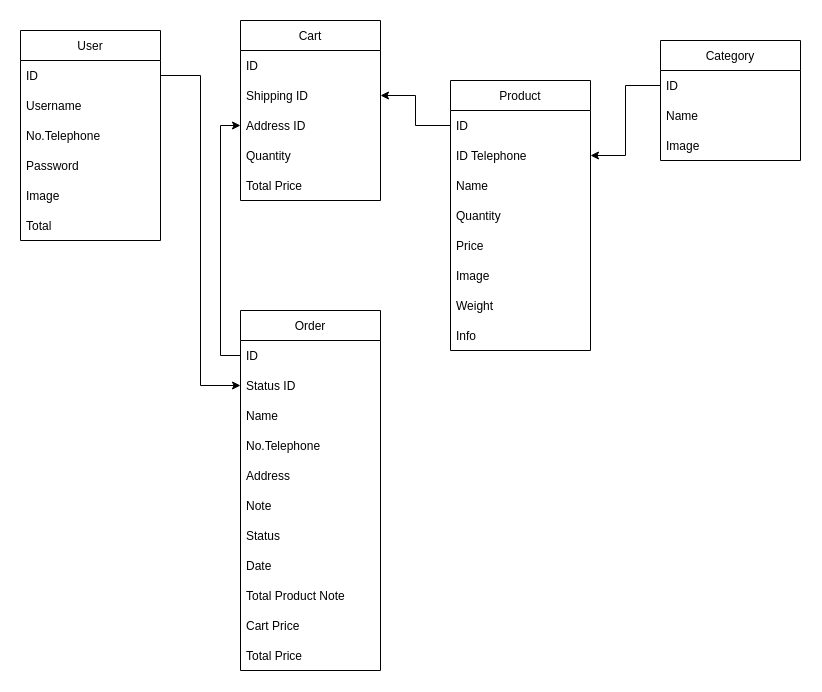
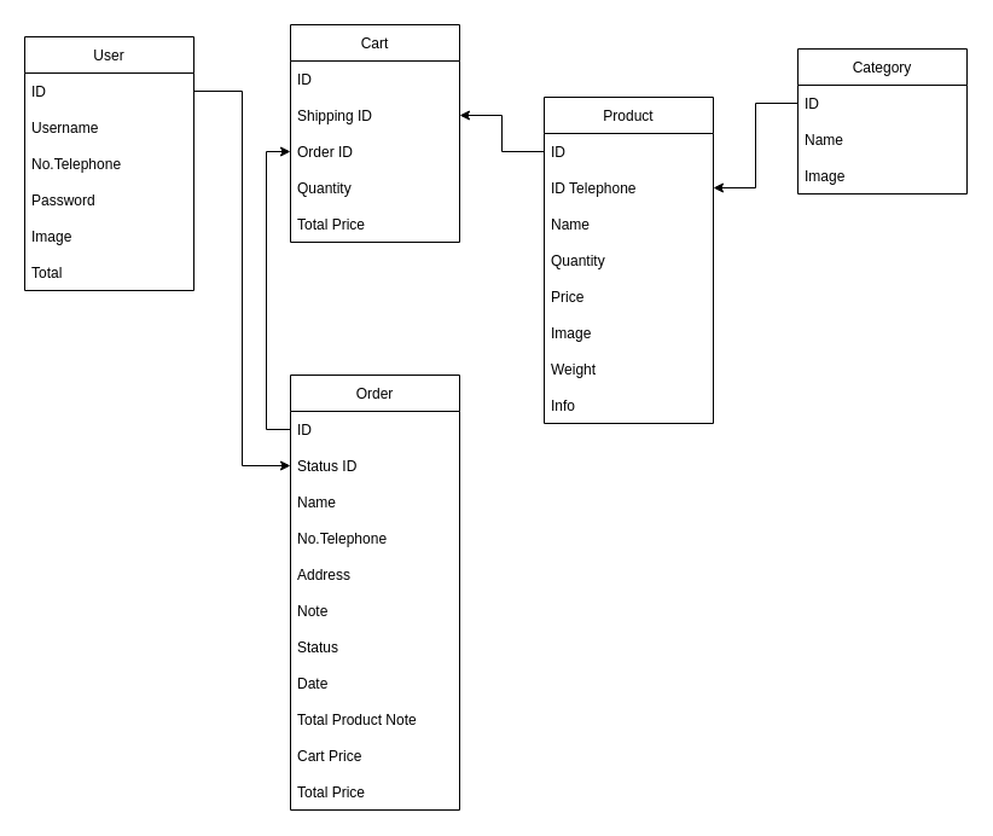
  <mxCell id="0" />
  <mxCell id="1" parent="0" />
  <mxCell id="2" value="User" style="swimlane;fontStyle=0;childLayout=stackLayout;horizontal=1;startSize=30;horizontalStack=0;resizeParent=1;resizeParentMax=0;resizeLast=0;collapsible=1;marginBottom=0;" parent="1" vertex="1"><mxGeometry x="20" y="30" width="140" height="210" as="geometry" /></mxCell>
  <mxCell id="3" value="ID" style="text;strokeColor=none;fillColor=none;align=left;verticalAlign=middle;spacingLeft=4;spacingRight=4;overflow=hidden;points=[[0,0.5],[1,0.5]];portConstraint=eastwest;rotatable=0;" parent="2" vertex="1"><mxGeometry y="30" width="140" height="30" as="geometry" /></mxCell>
  <mxCell id="4" value="Username" style="text;strokeColor=none;fillColor=none;align=left;verticalAlign=middle;spacingLeft=4;spacingRight=4;overflow=hidden;points=[[0,0.5],[1,0.5]];portConstraint=eastwest;rotatable=0;" parent="2" vertex="1"><mxGeometry y="60" width="140" height="30" as="geometry" /></mxCell>
  <mxCell id="5" value="No.Telephone" style="text;strokeColor=none;fillColor=none;align=left;verticalAlign=middle;spacingLeft=4;spacingRight=4;overflow=hidden;points=[[0,0.5],[1,0.5]];portConstraint=eastwest;rotatable=0;" parent="2" vertex="1"><mxGeometry y="90" width="140" height="30" as="geometry" /></mxCell>
  <mxCell id="6" value="Password" style="text;strokeColor=none;fillColor=none;align=left;verticalAlign=middle;spacingLeft=4;spacingRight=4;overflow=hidden;points=[[0,0.5],[1,0.5]];portConstraint=eastwest;rotatable=0;" parent="2" vertex="1"><mxGeometry y="120" width="140" height="30" as="geometry" /></mxCell>
  <mxCell id="7" value="Image" style="text;strokeColor=none;fillColor=none;align=left;verticalAlign=middle;spacingLeft=4;spacingRight=4;overflow=hidden;points=[[0,0.5],[1,0.5]];portConstraint=eastwest;rotatable=0;" parent="2" vertex="1"><mxGeometry y="150" width="140" height="30" as="geometry" /></mxCell>
  <mxCell id="8" value="Total" style="text;strokeColor=none;fillColor=none;align=left;verticalAlign=middle;spacingLeft=4;spacingRight=4;overflow=hidden;points=[[0,0.5],[1,0.5]];portConstraint=eastwest;rotatable=0;" parent="2" vertex="1"><mxGeometry y="180" width="140" height="30" as="geometry" /></mxCell>
  <mxCell id="9" value="Product" style="swimlane;fontStyle=0;childLayout=stackLayout;horizontal=1;startSize=30;horizontalStack=0;resizeParent=1;resizeParentMax=0;resizeLast=0;collapsible=1;marginBottom=0;" parent="1" vertex="1"><mxGeometry x="450" y="80" width="140" height="270" as="geometry" /></mxCell>
  <mxCell id="10" value="ID" style="text;strokeColor=none;fillColor=none;align=left;verticalAlign=middle;spacingLeft=4;spacingRight=4;overflow=hidden;points=[[0,0.5],[1,0.5]];portConstraint=eastwest;rotatable=0;" parent="9" vertex="1"><mxGeometry y="30" width="140" height="30" as="geometry" /></mxCell>
  <mxCell id="11" value="ID Telephone" style="text;strokeColor=none;fillColor=none;align=left;verticalAlign=middle;spacingLeft=4;spacingRight=4;overflow=hidden;points=[[0,0.5],[1,0.5]];portConstraint=eastwest;rotatable=0;" parent="9" vertex="1"><mxGeometry y="60" width="140" height="30" as="geometry" /></mxCell>
  <mxCell id="12" value="Name" style="text;strokeColor=none;fillColor=none;align=left;verticalAlign=middle;spacingLeft=4;spacingRight=4;overflow=hidden;points=[[0,0.5],[1,0.5]];portConstraint=eastwest;rotatable=0;" parent="9" vertex="1"><mxGeometry y="90" width="140" height="30" as="geometry" /></mxCell>
  <mxCell id="13" value="Quantity" style="text;strokeColor=none;fillColor=none;align=left;verticalAlign=middle;spacingLeft=4;spacingRight=4;overflow=hidden;points=[[0,0.5],[1,0.5]];portConstraint=eastwest;rotatable=0;" parent="9" vertex="1"><mxGeometry y="120" width="140" height="30" as="geometry" /></mxCell>
  <mxCell id="14" value="Price" style="text;strokeColor=none;fillColor=none;align=left;verticalAlign=middle;spacingLeft=4;spacingRight=4;overflow=hidden;points=[[0,0.5],[1,0.5]];portConstraint=eastwest;rotatable=0;" parent="9" vertex="1"><mxGeometry y="150" width="140" height="30" as="geometry" /></mxCell>
  <mxCell id="15" value="Image" style="text;strokeColor=none;fillColor=none;align=left;verticalAlign=middle;spacingLeft=4;spacingRight=4;overflow=hidden;points=[[0,0.5],[1,0.5]];portConstraint=eastwest;rotatable=0;" vertex="1" parent="9"><mxGeometry y="180" width="140" height="30" as="geometry" /></mxCell>
  <mxCell id="16" value="Weight" style="text;strokeColor=none;fillColor=none;align=left;verticalAlign=middle;spacingLeft=4;spacingRight=4;overflow=hidden;points=[[0,0.5],[1,0.5]];portConstraint=eastwest;rotatable=0;" vertex="1" parent="9"><mxGeometry y="210" width="140" height="30" as="geometry" /></mxCell>
  <mxCell id="17" value="Info" style="text;strokeColor=none;fillColor=none;align=left;verticalAlign=middle;spacingLeft=4;spacingRight=4;overflow=hidden;points=[[0,0.5],[1,0.5]];portConstraint=eastwest;rotatable=0;" vertex="1" parent="9"><mxGeometry y="240" width="140" height="30" as="geometry" /></mxCell>
  <mxCell id="18" value="Category" style="swimlane;fontStyle=0;childLayout=stackLayout;horizontal=1;startSize=30;horizontalStack=0;resizeParent=1;resizeParentMax=0;resizeLast=0;collapsible=1;marginBottom=0;" parent="1" vertex="1"><mxGeometry x="660" y="40" width="140" height="120" as="geometry" /></mxCell>
  <mxCell id="19" value="ID" style="text;strokeColor=none;fillColor=none;align=left;verticalAlign=middle;spacingLeft=4;spacingRight=4;overflow=hidden;points=[[0,0.5],[1,0.5]];portConstraint=eastwest;rotatable=0;" parent="18" vertex="1"><mxGeometry y="30" width="140" height="30" as="geometry" /></mxCell>
  <mxCell id="20" value="Name" style="text;strokeColor=none;fillColor=none;align=left;verticalAlign=middle;spacingLeft=4;spacingRight=4;overflow=hidden;points=[[0,0.5],[1,0.5]];portConstraint=eastwest;rotatable=0;" parent="18" vertex="1"><mxGeometry y="60" width="140" height="30" as="geometry" /></mxCell>
  <mxCell id="21" value="Image" style="text;strokeColor=none;fillColor=none;align=left;verticalAlign=middle;spacingLeft=4;spacingRight=4;overflow=hidden;points=[[0,0.5],[1,0.5]];portConstraint=eastwest;rotatable=0;" vertex="1" parent="18"><mxGeometry y="90" width="140" height="30" as="geometry" /></mxCell>
  <mxCell id="22" style="edgeStyle=orthogonalEdgeStyle;rounded=0;orthogonalLoop=1;jettySize=auto;html=1;exitX=0;exitY=0.5;exitDx=0;exitDy=0;entryX=1;entryY=0.5;entryDx=0;entryDy=0;" parent="1" source="19" target="11" edge="1"><mxGeometry relative="1" as="geometry" /></mxCell>
  <mxCell id="23" value="Cart" style="swimlane;fontStyle=0;childLayout=stackLayout;horizontal=1;startSize=30;horizontalStack=0;resizeParent=1;resizeParentMax=0;resizeLast=0;collapsible=1;marginBottom=0;" parent="1" vertex="1"><mxGeometry x="240" y="20" width="140" height="180" as="geometry" /></mxCell>
  <mxCell id="24" value="ID" style="text;strokeColor=none;fillColor=none;align=left;verticalAlign=middle;spacingLeft=4;spacingRight=4;overflow=hidden;points=[[0,0.5],[1,0.5]];portConstraint=eastwest;rotatable=0;" parent="23" vertex="1"><mxGeometry y="30" width="140" height="30" as="geometry" /></mxCell>
  <mxCell id="25" value="Shipping ID" style="text;strokeColor=none;fillColor=none;align=left;verticalAlign=middle;spacingLeft=4;spacingRight=4;overflow=hidden;points=[[0,0.5],[1,0.5]];portConstraint=eastwest;rotatable=0;" parent="23" vertex="1"><mxGeometry y="60" width="140" height="30" as="geometry" /></mxCell>
- <mxCell id="26" value="Address ID" style="text;strokeColor=none;fillColor=none;align=left;verticalAlign=middle;spacingLeft=4;spacingRight=4;overflow=hidden;points=[[0,0.5],[1,0.5]];portConstraint=eastwest;rotatable=0;" parent="23" vertex="1"><mxGeometry y="90" width="140" height="30" as="geometry" /></mxCell>
+ <mxCell id="26" value="Order ID" style="text;strokeColor=none;fillColor=none;align=left;verticalAlign=middle;spacingLeft=4;spacingRight=4;overflow=hidden;points=[[0,0.5],[1,0.5]];portConstraint=eastwest;rotatable=0;" parent="23" vertex="1"><mxGeometry y="90" width="140" height="30" as="geometry" /></mxCell>
  <mxCell id="27" value="Quantity" style="text;strokeColor=none;fillColor=none;align=left;verticalAlign=middle;spacingLeft=4;spacingRight=4;overflow=hidden;points=[[0,0.5],[1,0.5]];portConstraint=eastwest;rotatable=0;" parent="23" vertex="1"><mxGeometry y="120" width="140" height="30" as="geometry" /></mxCell>
  <mxCell id="28" value="Total Price" style="text;strokeColor=none;fillColor=none;align=left;verticalAlign=middle;spacingLeft=4;spacingRight=4;overflow=hidden;points=[[0,0.5],[1,0.5]];portConstraint=eastwest;rotatable=0;" parent="23" vertex="1"><mxGeometry y="150" width="140" height="30" as="geometry" /></mxCell>
  <mxCell id="29" style="edgeStyle=orthogonalEdgeStyle;rounded=0;orthogonalLoop=1;jettySize=auto;html=1;exitX=0;exitY=0.5;exitDx=0;exitDy=0;entryX=1;entryY=0.5;entryDx=0;entryDy=0;" parent="1" source="10" target="25" edge="1"><mxGeometry relative="1" as="geometry" /></mxCell>
  <mxCell id="30" value="Order" style="swimlane;fontStyle=0;childLayout=stackLayout;horizontal=1;startSize=30;horizontalStack=0;resizeParent=1;resizeParentMax=0;resizeLast=0;collapsible=1;marginBottom=0;" parent="1" vertex="1"><mxGeometry x="240" y="310" width="140" height="360" as="geometry" /></mxCell>
  <mxCell id="31" value="ID" style="text;strokeColor=none;fillColor=none;align=left;verticalAlign=middle;spacingLeft=4;spacingRight=4;overflow=hidden;points=[[0,0.5],[1,0.5]];portConstraint=eastwest;rotatable=0;" parent="30" vertex="1"><mxGeometry y="30" width="140" height="30" as="geometry" /></mxCell>
  <mxCell id="32" value="Status ID" style="text;strokeColor=none;fillColor=none;align=left;verticalAlign=middle;spacingLeft=4;spacingRight=4;overflow=hidden;points=[[0,0.5],[1,0.5]];portConstraint=eastwest;rotatable=0;" parent="30" vertex="1"><mxGeometry y="60" width="140" height="30" as="geometry" /></mxCell>
  <mxCell id="33" value="Name" style="text;strokeColor=none;fillColor=none;align=left;verticalAlign=middle;spacingLeft=4;spacingRight=4;overflow=hidden;points=[[0,0.5],[1,0.5]];portConstraint=eastwest;rotatable=0;" parent="30" vertex="1"><mxGeometry y="90" width="140" height="30" as="geometry" /></mxCell>
  <mxCell id="34" value="No.Telephone" style="text;strokeColor=none;fillColor=none;align=left;verticalAlign=middle;spacingLeft=4;spacingRight=4;overflow=hidden;points=[[0,0.5],[1,0.5]];portConstraint=eastwest;rotatable=0;" parent="30" vertex="1"><mxGeometry y="120" width="140" height="30" as="geometry" /></mxCell>
  <mxCell id="35" value="Address" style="text;strokeColor=none;fillColor=none;align=left;verticalAlign=middle;spacingLeft=4;spacingRight=4;overflow=hidden;points=[[0,0.5],[1,0.5]];portConstraint=eastwest;rotatable=0;" parent="30" vertex="1"><mxGeometry y="150" width="140" height="30" as="geometry" /></mxCell>
  <mxCell id="36" value="Note" style="text;strokeColor=none;fillColor=none;align=left;verticalAlign=middle;spacingLeft=4;spacingRight=4;overflow=hidden;points=[[0,0.5],[1,0.5]];portConstraint=eastwest;rotatable=0;" parent="30" vertex="1"><mxGeometry y="180" width="140" height="30" as="geometry" /></mxCell>
  <mxCell id="37" value="Status" style="text;strokeColor=none;fillColor=none;align=left;verticalAlign=middle;spacingLeft=4;spacingRight=4;overflow=hidden;points=[[0,0.5],[1,0.5]];portConstraint=eastwest;rotatable=0;" parent="30" vertex="1"><mxGeometry y="210" width="140" height="30" as="geometry" /></mxCell>
  <mxCell id="38" value="Date" style="text;strokeColor=none;fillColor=none;align=left;verticalAlign=middle;spacingLeft=4;spacingRight=4;overflow=hidden;points=[[0,0.5],[1,0.5]];portConstraint=eastwest;rotatable=0;" parent="30" vertex="1"><mxGeometry y="240" width="140" height="30" as="geometry" /></mxCell>
  <mxCell id="39" value="Total Product Note" style="text;strokeColor=none;fillColor=none;align=left;verticalAlign=middle;spacingLeft=4;spacingRight=4;overflow=hidden;points=[[0,0.5],[1,0.5]];portConstraint=eastwest;rotatable=0;" parent="30" vertex="1"><mxGeometry y="270" width="140" height="30" as="geometry" /></mxCell>
  <mxCell id="40" value="Cart Price" style="text;strokeColor=none;fillColor=none;align=left;verticalAlign=middle;spacingLeft=4;spacingRight=4;overflow=hidden;points=[[0,0.5],[1,0.5]];portConstraint=eastwest;rotatable=0;" parent="30" vertex="1"><mxGeometry y="300" width="140" height="30" as="geometry" /></mxCell>
  <mxCell id="41" value="Total Price" style="text;strokeColor=none;fillColor=none;align=left;verticalAlign=middle;spacingLeft=4;spacingRight=4;overflow=hidden;points=[[0,0.5],[1,0.5]];portConstraint=eastwest;rotatable=0;" parent="30" vertex="1"><mxGeometry y="330" width="140" height="30" as="geometry" /></mxCell>
  <mxCell id="42" style="edgeStyle=orthogonalEdgeStyle;rounded=0;orthogonalLoop=1;jettySize=auto;html=1;exitX=0;exitY=0.5;exitDx=0;exitDy=0;entryX=0;entryY=0.5;entryDx=0;entryDy=0;" parent="1" source="31" target="26" edge="1"><mxGeometry relative="1" as="geometry" /></mxCell>
  <mxCell id="43" style="edgeStyle=orthogonalEdgeStyle;rounded=0;orthogonalLoop=1;jettySize=auto;html=1;exitX=1;exitY=0.5;exitDx=0;exitDy=0;entryX=0;entryY=0.5;entryDx=0;entryDy=0;" parent="1" source="3" target="32" edge="1"><mxGeometry relative="1" as="geometry" /></mxCell>
